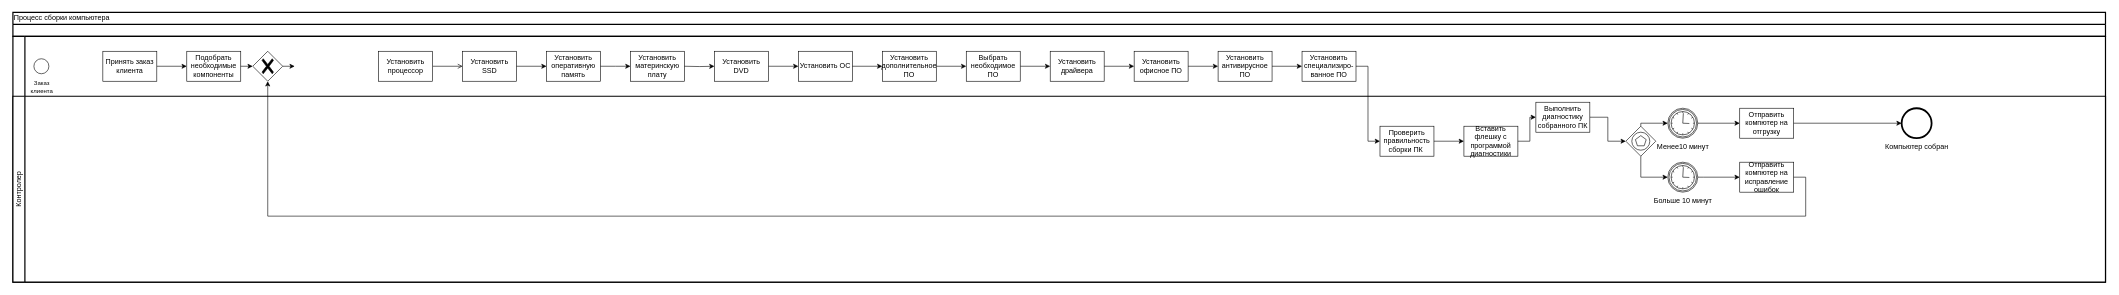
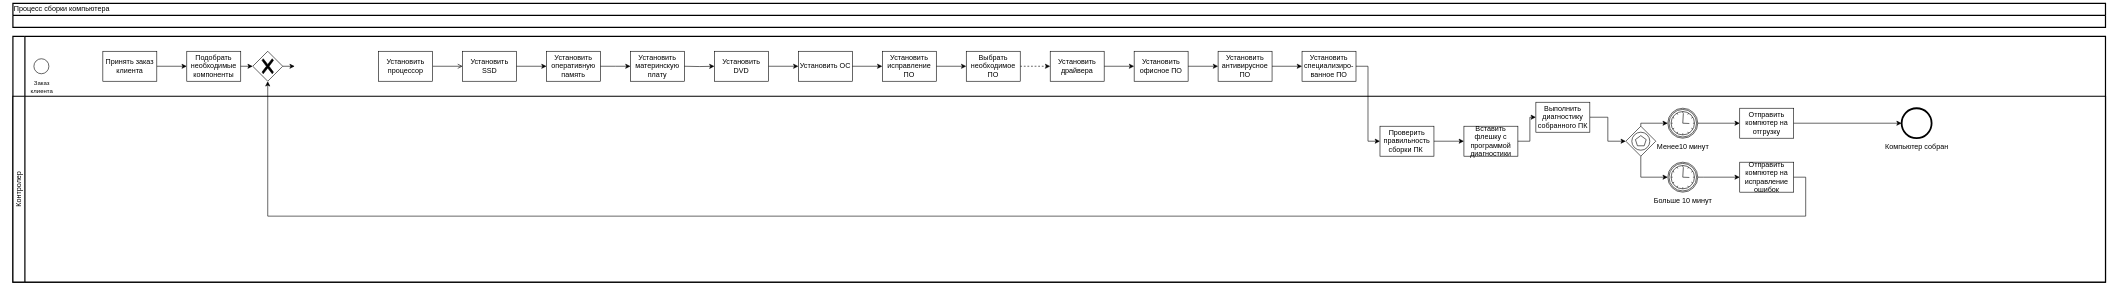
  <mxCell id="0" />
  <mxCell id="1" parent="0" />
- <mxCell id="2" value="Процесс сборки компьютера" style="swimlane;html=1;startSize=20;fontStyle=0;collapsible=0;horizontal=1;swimlaneLine=1;strokeWidth=2;swimlaneFillColor=#ffffff;whiteSpace=wrap;align=left;" parent="1" vertex="1"><mxGeometry x="20" y="20" width="3490" height="40" as="geometry" /></mxCell>
+ <mxCell id="2" value="Процесс сборки компьютера" style="swimlane;html=1;startSize=20;fontStyle=0;collapsible=0;horizontal=1;swimlaneLine=1;strokeWidth=2;swimlaneFillColor=#ffffff;whiteSpace=wrap;align=left;" parent="1" vertex="1"><mxGeometry x="20" y="5" width="3490" height="40" as="geometry" /></mxCell>
  <mxCell id="3" value="Мастер" style="swimlane;html=1;startSize=20;fontStyle=0;collapsible=0;horizontal=0;swimlaneLine=1;swimlaneFillColor=#ffffff;strokeWidth=2;whiteSpace=wrap;" parent="1" vertex="1"><mxGeometry x="20" y="60" width="3490" height="410" as="geometry" /></mxCell>
  <mxCell id="4" value="&lt;font size=&quot;1&quot;&gt;Заказ&lt;/font&gt;&lt;div&gt;&lt;font size=&quot;1&quot;&gt;клиента&lt;/font&gt;&lt;/div&gt;" style="points=[[0.145,0.145,0],[0.5,0,0],[0.855,0.145,0],[1,0.5,0],[0.855,0.855,0],[0.5,1,0],[0.145,0.855,0],[0,0.5,0]];shape=mxgraph.bpmn.event;html=1;verticalLabelPosition=bottom;labelBackgroundColor=#ffffff;verticalAlign=top;align=center;perimeter=ellipsePerimeter;outlineConnect=0;aspect=fixed;outline=standard;symbol=general;" parent="3" vertex="1"><mxGeometry x="35" y="37.5" width="25" height="25" as="geometry" /></mxCell>
  <mxCell id="5" style="edgeStyle=orthogonalEdgeStyle;rounded=0;orthogonalLoop=1;jettySize=auto;html=1;exitX=1;exitY=0.5;exitDx=0;exitDy=0;exitPerimeter=0;" parent="3" source="6" target="7" edge="1"><mxGeometry relative="1" as="geometry" /></mxCell>
  <mxCell id="6" value="Принять заказ клиента" style="points=[[0.25,0,0],[0.5,0,0],[0.75,0,0],[1,0.25,0],[1,0.5,0],[1,0.75,0],[0.75,1,0],[0.5,1,0],[0.25,1,0],[0,0.75,0],[0,0.5,0],[0,0.25,0]];shape=mxgraph.bpmn.task2;whiteSpace=wrap;rectStyle=rounded;size=10;html=1;container=1;expand=0;collapsible=0;taskMarker=abstract;" parent="3" vertex="1"><mxGeometry x="150" y="25" width="90" height="50" as="geometry" /></mxCell>
  <mxCell id="7" value="Подобрать необходимые компоненты" style="points=[[0.25,0,0],[0.5,0,0],[0.75,0,0],[1,0.25,0],[1,0.5,0],[1,0.75,0],[0.75,1,0],[0.5,1,0],[0.25,1,0],[0,0.75,0],[0,0.5,0],[0,0.25,0]];shape=mxgraph.bpmn.task2;whiteSpace=wrap;rectStyle=rounded;size=10;html=1;container=1;expand=0;collapsible=0;taskMarker=abstract;" parent="3" vertex="1"><mxGeometry x="290" y="25" width="90" height="50" as="geometry" /></mxCell>
  <mxCell id="8" style="edgeStyle=orthogonalEdgeStyle;rounded=0;orthogonalLoop=1;jettySize=auto;html=1;exitX=1;exitY=0.5;exitDx=0;exitDy=0;exitPerimeter=0;entryX=0;entryY=0.5;entryDx=0;entryDy=0;entryPerimeter=0;" parent="3" source="49" edge="1"><mxGeometry relative="1" as="geometry"><mxPoint x="470" y="50" as="targetPoint" /></mxGeometry></mxCell>
  <mxCell id="9" value="Установить материнскую плату" style="points=[[0.25,0,0],[0.5,0,0],[0.75,0,0],[1,0.25,0],[1,0.5,0],[1,0.75,0],[0.75,1,0],[0.5,1,0],[0.25,1,0],[0,0.75,0],[0,0.5,0],[0,0.25,0]];shape=mxgraph.bpmn.task2;whiteSpace=wrap;rectStyle=rounded;size=10;html=1;container=1;expand=0;collapsible=0;taskMarker=abstract;" parent="3" vertex="1"><mxGeometry x="1030" y="25" width="90" height="50" as="geometry" /></mxCell>
  <mxCell id="10" value="Установить SSD" style="points=[[0.25,0,0],[0.5,0,0],[0.75,0,0],[1,0.25,0],[1,0.5,0],[1,0.75,0],[0.75,1,0],[0.5,1,0],[0.25,1,0],[0,0.75,0],[0,0.5,0],[0,0.25,0]];shape=mxgraph.bpmn.task2;whiteSpace=wrap;rectStyle=rounded;size=10;html=1;container=1;expand=0;collapsible=0;taskMarker=abstract;" parent="3" vertex="1"><mxGeometry x="750" y="25" width="90" height="50" as="geometry" /></mxCell>
  <mxCell id="11" value="Установить оперативную память" style="points=[[0.25,0,0],[0.5,0,0],[0.75,0,0],[1,0.25,0],[1,0.5,0],[1,0.75,0],[0.75,1,0],[0.5,1,0],[0.25,1,0],[0,0.75,0],[0,0.5,0],[0,0.25,0]];shape=mxgraph.bpmn.task2;whiteSpace=wrap;rectStyle=rounded;size=10;html=1;container=1;expand=0;collapsible=0;taskMarker=abstract;" parent="3" vertex="1"><mxGeometry x="890" y="25" width="90" height="50" as="geometry" /></mxCell>
  <mxCell id="12" style="edgeStyle=orthogonalEdgeStyle;rounded=0;orthogonalLoop=1;jettySize=auto;html=1;exitX=1;exitY=0.5;exitDx=0;exitDy=0;exitPerimeter=0;entryX=0;entryY=0.5;entryDx=0;entryDy=0;entryPerimeter=0;" parent="3" source="10" target="11" edge="1"><mxGeometry relative="1" as="geometry" /></mxCell>
  <mxCell id="13" style="edgeStyle=orthogonalEdgeStyle;rounded=0;orthogonalLoop=1;jettySize=auto;html=1;" parent="3" target="15" edge="1"><mxGeometry relative="1" as="geometry"><mxPoint x="1120" y="50" as="sourcePoint" /></mxGeometry></mxCell>
  <mxCell id="14" style="edgeStyle=orthogonalEdgeStyle;rounded=0;orthogonalLoop=1;jettySize=auto;html=1;" parent="3" source="15" target="16" edge="1"><mxGeometry relative="1" as="geometry" /></mxCell>
  <mxCell id="15" value="Установить DVD" style="points=[[0.25,0,0],[0.5,0,0],[0.75,0,0],[1,0.25,0],[1,0.5,0],[1,0.75,0],[0.75,1,0],[0.5,1,0],[0.25,1,0],[0,0.75,0],[0,0.5,0],[0,0.25,0]];shape=mxgraph.bpmn.task2;whiteSpace=wrap;rectStyle=rounded;size=10;html=1;container=1;expand=0;collapsible=0;taskMarker=abstract;" parent="3" vertex="1"><mxGeometry x="1170" y="25" width="90" height="50" as="geometry" /></mxCell>
  <mxCell id="16" value="Установить ОС" style="points=[[0.25,0,0],[0.5,0,0],[0.75,0,0],[1,0.25,0],[1,0.5,0],[1,0.75,0],[0.75,1,0],[0.5,1,0],[0.25,1,0],[0,0.75,0],[0,0.5,0],[0,0.25,0]];shape=mxgraph.bpmn.task2;whiteSpace=wrap;rectStyle=rounded;size=10;html=1;container=1;expand=0;collapsible=0;taskMarker=abstract;" parent="3" vertex="1"><mxGeometry x="1310" y="25" width="90" height="50" as="geometry" /></mxCell>
  <mxCell id="17" style="edgeStyle=orthogonalEdgeStyle;rounded=0;orthogonalLoop=1;jettySize=auto;html=1;entryX=0;entryY=0.5;entryDx=0;entryDy=0;entryPerimeter=0;" parent="3" source="11" edge="1"><mxGeometry relative="1" as="geometry"><mxPoint x="1030" y="50" as="targetPoint" /></mxGeometry></mxCell>
  <mxCell id="18" value="Проверить правильность сборки ПК" style="points=[[0.25,0,0],[0.5,0,0],[0.75,0,0],[1,0.25,0],[1,0.5,0],[1,0.75,0],[0.75,1,0],[0.5,1,0],[0.25,1,0],[0,0.75,0],[0,0.5,0],[0,0.25,0]];shape=mxgraph.bpmn.task2;whiteSpace=wrap;rectStyle=rounded;size=10;html=1;container=1;expand=0;collapsible=0;taskMarker=abstract;" parent="3" vertex="1"><mxGeometry x="1590" y="130" width="90" height="50" as="geometry" /></mxCell>
  <mxCell id="19" value="Контролер" style="swimlane;html=1;startSize=20;fontStyle=0;collapsible=0;horizontal=0;swimlaneLine=1;swimlaneFillColor=#ffffff;strokeWidth=2;whiteSpace=wrap;" parent="3" vertex="1"><mxGeometry y="100" width="3490" height="310" as="geometry" /></mxCell>
  <mxCell id="20" value="Проверить правильность сборки ПК&amp;nbsp;" style="points=[[0.25,0,0],[0.5,0,0],[0.75,0,0],[1,0.25,0],[1,0.5,0],[1,0.75,0],[0.75,1,0],[0.5,1,0],[0.25,1,0],[0,0.75,0],[0,0.5,0],[0,0.25,0]];shape=mxgraph.bpmn.task2;whiteSpace=wrap;rectStyle=rounded;size=10;html=1;container=1;expand=0;collapsible=0;taskMarker=abstract;" parent="19" vertex="1"><mxGeometry x="2280" y="50" width="90" height="50" as="geometry" /></mxCell>
  <mxCell id="21" value="Компьютер собран" style="points=[[0.145,0.145,0],[0.5,0,0],[0.855,0.145,0],[1,0.5,0],[0.855,0.855,0],[0.5,1,0],[0.145,0.855,0],[0,0.5,0]];shape=mxgraph.bpmn.event;html=1;verticalLabelPosition=bottom;labelBackgroundColor=#ffffff;verticalAlign=top;align=center;perimeter=ellipsePerimeter;outlineConnect=0;aspect=fixed;outline=end;symbol=terminate2;" parent="19" vertex="1"><mxGeometry x="3150" y="20" width="50" height="50" as="geometry" /></mxCell>
  <mxCell id="22" value="Вставить флешку с программой диагностики" style="points=[[0.25,0,0],[0.5,0,0],[0.75,0,0],[1,0.25,0],[1,0.5,0],[1,0.75,0],[0.75,1,0],[0.5,1,0],[0.25,1,0],[0,0.75,0],[0,0.5,0],[0,0.25,0]];shape=mxgraph.bpmn.task2;whiteSpace=wrap;rectStyle=rounded;size=10;html=1;container=1;expand=0;collapsible=0;taskMarker=abstract;" parent="19" vertex="1"><mxGeometry x="2420" y="50" width="90" height="50" as="geometry" /></mxCell>
  <mxCell id="23" style="edgeStyle=orthogonalEdgeStyle;rounded=0;orthogonalLoop=1;jettySize=auto;html=1;entryX=0;entryY=0.5;entryDx=0;entryDy=0;entryPerimeter=0;" parent="19" source="24" target="28" edge="1"><mxGeometry relative="1" as="geometry"><mxPoint x="2690" y="50" as="targetPoint" /></mxGeometry></mxCell>
  <mxCell id="24" value="Выполнить диагностику собранного ПК" style="points=[[0.25,0,0],[0.5,0,0],[0.75,0,0],[1,0.25,0],[1,0.5,0],[1,0.75,0],[0.75,1,0],[0.5,1,0],[0.25,1,0],[0,0.75,0],[0,0.5,0],[0,0.25,0]];shape=mxgraph.bpmn.task2;whiteSpace=wrap;rectStyle=rounded;size=10;html=1;container=1;expand=0;collapsible=0;taskMarker=abstract;" parent="19" vertex="1"><mxGeometry x="2540" y="10" width="90" height="50" as="geometry" /></mxCell>
  <mxCell id="25" style="edgeStyle=orthogonalEdgeStyle;rounded=0;orthogonalLoop=1;jettySize=auto;html=1;entryX=0;entryY=0.5;entryDx=0;entryDy=0;entryPerimeter=0;" parent="19" source="20" target="22" edge="1"><mxGeometry relative="1" as="geometry" /></mxCell>
  <mxCell id="26" value="" style="edgeStyle=orthogonalEdgeStyle;rounded=0;orthogonalLoop=1;jettySize=auto;html=1;entryX=0;entryY=0.5;entryDx=0;entryDy=0;entryPerimeter=0;" parent="19" source="22" target="24" edge="1"><mxGeometry relative="1" as="geometry"><mxPoint x="2710" y="470" as="sourcePoint" /><mxPoint x="2540" y="50.0" as="targetPoint" /></mxGeometry></mxCell>
  <mxCell id="27" style="edgeStyle=orthogonalEdgeStyle;rounded=0;orthogonalLoop=1;jettySize=auto;html=1;entryX=0;entryY=0.5;entryDx=0;entryDy=0;entryPerimeter=0;exitX=1;exitY=0.5;exitDx=0;exitDy=0;exitPerimeter=0;" parent="19" source="32" target="29" edge="1"><mxGeometry relative="1" as="geometry"><mxPoint x="2730" y="160" as="targetPoint" /><Array as="points"><mxPoint x="2820" y="135" /><mxPoint x="2820" y="135" /></Array></mxGeometry></mxCell>
  <mxCell id="28" value="" style="points=[[0.25,0.25,0],[0.5,0,0],[0.75,0.25,0],[1,0.5,0],[0.75,0.75,0],[0.5,1,0],[0.25,0.75,0],[0,0.5,0]];shape=mxgraph.bpmn.gateway2;html=1;verticalLabelPosition=bottom;labelBackgroundColor=#ffffff;verticalAlign=top;align=center;perimeter=rhombusPerimeter;outlineConnect=0;outline=standard;symbol=multiple;" parent="19" vertex="1"><mxGeometry x="2690" y="50" width="50" height="50" as="geometry" /></mxCell>
  <mxCell id="29" value="Отправить компютер на исправление ошибок" style="points=[[0.25,0,0],[0.5,0,0],[0.75,0,0],[1,0.25,0],[1,0.5,0],[1,0.75,0],[0.75,1,0],[0.5,1,0],[0.25,1,0],[0,0.75,0],[0,0.5,0],[0,0.25,0]];shape=mxgraph.bpmn.task2;whiteSpace=wrap;rectStyle=rounded;size=10;html=1;container=1;expand=0;collapsible=0;taskMarker=abstract;" parent="19" vertex="1"><mxGeometry x="2880" y="110" width="90" height="50" as="geometry" /></mxCell>
  <mxCell id="30" value="Менее10 минут" style="points=[[0.145,0.145,0],[0.5,0,0],[0.855,0.145,0],[1,0.5,0],[0.855,0.855,0],[0.5,1,0],[0.145,0.855,0],[0,0.5,0]];shape=mxgraph.bpmn.event;html=1;verticalLabelPosition=bottom;labelBackgroundColor=#ffffff;verticalAlign=top;align=center;perimeter=ellipsePerimeter;outlineConnect=0;aspect=fixed;outline=catching;symbol=timer;" vertex="1" parent="19"><mxGeometry x="2760" y="20" width="50" height="50" as="geometry" /></mxCell>
  <mxCell id="31" value="" style="edgeStyle=orthogonalEdgeStyle;rounded=0;orthogonalLoop=1;jettySize=auto;html=1;entryX=0;entryY=0.5;entryDx=0;entryDy=0;entryPerimeter=0;exitX=0.5;exitY=1;exitDx=0;exitDy=0;exitPerimeter=0;" edge="1" parent="19" source="28" target="32"><mxGeometry relative="1" as="geometry"><mxPoint x="3080" y="555" as="targetPoint" /><mxPoint x="2915" y="520" as="sourcePoint" /></mxGeometry></mxCell>
  <mxCell id="32" value="Больше 10 минут" style="points=[[0.145,0.145,0],[0.5,0,0],[0.855,0.145,0],[1,0.5,0],[0.855,0.855,0],[0.5,1,0],[0.145,0.855,0],[0,0.5,0]];shape=mxgraph.bpmn.event;html=1;verticalLabelPosition=bottom;labelBackgroundColor=#ffffff;verticalAlign=top;align=center;perimeter=ellipsePerimeter;outlineConnect=0;aspect=fixed;outline=catching;symbol=timer;" vertex="1" parent="19"><mxGeometry x="2760" y="110" width="50" height="50" as="geometry" /></mxCell>
  <mxCell id="33" value="Отправить компютер на отгрузку" style="points=[[0.25,0,0],[0.5,0,0],[0.75,0,0],[1,0.25,0],[1,0.5,0],[1,0.75,0],[0.75,1,0],[0.5,1,0],[0.25,1,0],[0,0.75,0],[0,0.5,0],[0,0.25,0]];shape=mxgraph.bpmn.task2;whiteSpace=wrap;rectStyle=rounded;size=10;html=1;container=1;expand=0;collapsible=0;taskMarker=abstract;" vertex="1" parent="19"><mxGeometry x="2880" y="20" width="90" height="50" as="geometry" /></mxCell>
  <mxCell id="34" style="edgeStyle=orthogonalEdgeStyle;rounded=0;orthogonalLoop=1;jettySize=auto;html=1;exitX=0.5;exitY=0;exitDx=0;exitDy=0;exitPerimeter=0;entryX=0;entryY=0.5;entryDx=0;entryDy=0;entryPerimeter=0;" edge="1" parent="19" source="28" target="30"><mxGeometry relative="1" as="geometry"><Array as="points"><mxPoint x="2715" y="45" /></Array></mxGeometry></mxCell>
  <mxCell id="35" style="edgeStyle=orthogonalEdgeStyle;rounded=0;orthogonalLoop=1;jettySize=auto;html=1;exitX=1;exitY=0.5;exitDx=0;exitDy=0;exitPerimeter=0;entryX=0;entryY=0.5;entryDx=0;entryDy=0;entryPerimeter=0;" edge="1" parent="19" source="30" target="33"><mxGeometry relative="1" as="geometry" /></mxCell>
  <mxCell id="36" style="edgeStyle=orthogonalEdgeStyle;rounded=0;orthogonalLoop=1;jettySize=auto;html=1;exitX=1;exitY=0.5;exitDx=0;exitDy=0;exitPerimeter=0;entryX=0;entryY=0.5;entryDx=0;entryDy=0;entryPerimeter=0;" edge="1" parent="19" source="33" target="21"><mxGeometry relative="1" as="geometry" /></mxCell>
  <mxCell id="37" style="edgeStyle=orthogonalEdgeStyle;rounded=0;orthogonalLoop=1;jettySize=auto;html=1;exitX=1;exitY=0.5;exitDx=0;exitDy=0;exitPerimeter=0;" parent="3" source="40" target="41" edge="1"><mxGeometry relative="1" as="geometry" /></mxCell>
- <mxCell id="38" style="edgeStyle=orthogonalEdgeStyle;rounded=0;orthogonalLoop=1;jettySize=auto;html=1;exitX=1;exitY=0.5;exitDx=0;exitDy=0;exitPerimeter=0;entryX=0;entryY=0.5;entryDx=0;entryDy=0;entryPerimeter=0;" parent="3" source="41" target="42" edge="1"><mxGeometry relative="1" as="geometry" /></mxCell>
+ <mxCell id="38" style="edgeStyle=orthogonalEdgeStyle;rounded=0;orthogonalLoop=1;jettySize=auto;html=1;exitX=1;exitY=0.5;exitDx=0;exitDy=0;exitPerimeter=0;entryX=0;entryY=0.5;entryDx=0;entryDy=0;entryPerimeter=0;dashed=1;" parent="3" source="41" target="42" edge="1"><mxGeometry relative="1" as="geometry" /></mxCell>
  <mxCell id="39" style="edgeStyle=orthogonalEdgeStyle;rounded=0;orthogonalLoop=1;jettySize=auto;html=1;exitX=1;exitY=0.5;exitDx=0;exitDy=0;exitPerimeter=0;entryX=0;entryY=0.5;entryDx=0;entryDy=0;entryPerimeter=0;" parent="3" source="42" target="43" edge="1"><mxGeometry relative="1" as="geometry" /></mxCell>
- <mxCell id="40" value="Установить дополнительное ПО" style="points=[[0.25,0,0],[0.5,0,0],[0.75,0,0],[1,0.25,0],[1,0.5,0],[1,0.75,0],[0.75,1,0],[0.5,1,0],[0.25,1,0],[0,0.75,0],[0,0.5,0],[0,0.25,0]];shape=mxgraph.bpmn.task2;whiteSpace=wrap;rectStyle=rounded;size=10;html=1;container=1;expand=0;collapsible=0;taskMarker=abstract;" parent="3" vertex="1"><mxGeometry x="1450" y="25" width="90" height="50" as="geometry" /></mxCell>
+ <mxCell id="40" value="Установить исправление ПО" style="points=[[0.25,0,0],[0.5,0,0],[0.75,0,0],[1,0.25,0],[1,0.5,0],[1,0.75,0],[0.75,1,0],[0.5,1,0],[0.25,1,0],[0,0.75,0],[0,0.5,0],[0,0.25,0]];shape=mxgraph.bpmn.task2;whiteSpace=wrap;rectStyle=rounded;size=10;html=1;container=1;expand=0;collapsible=0;taskMarker=abstract;" parent="3" vertex="1"><mxGeometry x="1450" y="25" width="90" height="50" as="geometry" /></mxCell>
  <mxCell id="41" value="Выбрать необходимое ПО" style="points=[[0.25,0,0],[0.5,0,0],[0.75,0,0],[1,0.25,0],[1,0.5,0],[1,0.75,0],[0.75,1,0],[0.5,1,0],[0.25,1,0],[0,0.75,0],[0,0.5,0],[0,0.25,0]];shape=mxgraph.bpmn.task2;whiteSpace=wrap;rectStyle=rounded;size=10;html=1;container=1;expand=0;collapsible=0;taskMarker=abstract;" parent="3" vertex="1"><mxGeometry x="1590" y="25" width="90" height="50" as="geometry" /></mxCell>
  <mxCell id="42" value="Установить драйвера" style="points=[[0.25,0,0],[0.5,0,0],[0.75,0,0],[1,0.25,0],[1,0.5,0],[1,0.75,0],[0.75,1,0],[0.5,1,0],[0.25,1,0],[0,0.75,0],[0,0.5,0],[0,0.25,0]];shape=mxgraph.bpmn.task2;whiteSpace=wrap;rectStyle=rounded;size=10;html=1;container=1;expand=0;collapsible=0;taskMarker=abstract;" parent="3" vertex="1"><mxGeometry x="1730" y="25" width="90" height="50" as="geometry" /></mxCell>
  <mxCell id="43" value="Установить офисное ПО" style="points=[[0.25,0,0],[0.5,0,0],[0.75,0,0],[1,0.25,0],[1,0.5,0],[1,0.75,0],[0.75,1,0],[0.5,1,0],[0.25,1,0],[0,0.75,0],[0,0.5,0],[0,0.25,0]];shape=mxgraph.bpmn.task2;whiteSpace=wrap;rectStyle=rounded;size=10;html=1;container=1;expand=0;collapsible=0;taskMarker=abstract;" parent="3" vertex="1"><mxGeometry x="1870" y="25" width="90" height="50" as="geometry" /></mxCell>
  <mxCell id="44" value="Установить антивирусное ПО" style="points=[[0.25,0,0],[0.5,0,0],[0.75,0,0],[1,0.25,0],[1,0.5,0],[1,0.75,0],[0.75,1,0],[0.5,1,0],[0.25,1,0],[0,0.75,0],[0,0.5,0],[0,0.25,0]];shape=mxgraph.bpmn.task2;whiteSpace=wrap;rectStyle=rounded;size=10;html=1;container=1;expand=0;collapsible=0;taskMarker=abstract;" parent="3" vertex="1"><mxGeometry x="2010" y="25" width="90" height="50" as="geometry" /></mxCell>
  <mxCell id="45" style="edgeStyle=orthogonalEdgeStyle;rounded=0;orthogonalLoop=1;jettySize=auto;html=1;exitX=1;exitY=0.5;exitDx=0;exitDy=0;exitPerimeter=0;entryX=0;entryY=0.5;entryDx=0;entryDy=0;entryPerimeter=0;" parent="3" source="43" target="44" edge="1"><mxGeometry relative="1" as="geometry" /></mxCell>
  <mxCell id="46" value="Установить специализиро-ванное ПО" style="points=[[0.25,0,0],[0.5,0,0],[0.75,0,0],[1,0.25,0],[1,0.5,0],[1,0.75,0],[0.75,1,0],[0.5,1,0],[0.25,1,0],[0,0.75,0],[0,0.5,0],[0,0.25,0]];shape=mxgraph.bpmn.task2;whiteSpace=wrap;rectStyle=rounded;size=10;html=1;container=1;expand=0;collapsible=0;taskMarker=abstract;" parent="3" vertex="1"><mxGeometry x="2150" y="25" width="90" height="50" as="geometry" /></mxCell>
  <mxCell id="47" style="edgeStyle=orthogonalEdgeStyle;rounded=0;orthogonalLoop=1;jettySize=auto;html=1;exitX=1;exitY=0.5;exitDx=0;exitDy=0;exitPerimeter=0;entryX=0;entryY=0.5;entryDx=0;entryDy=0;entryPerimeter=0;" parent="3" source="44" target="46" edge="1"><mxGeometry relative="1" as="geometry" /></mxCell>
  <mxCell id="48" style="edgeStyle=orthogonalEdgeStyle;rounded=0;orthogonalLoop=1;jettySize=auto;html=1;exitX=1;exitY=0.5;exitDx=0;exitDy=0;exitPerimeter=0;entryX=0;entryY=0.5;entryDx=0;entryDy=0;entryPerimeter=0;" parent="3" source="46" target="20" edge="1"><mxGeometry relative="1" as="geometry"><mxPoint x="2650" y="50" as="targetPoint" /></mxGeometry></mxCell>
  <mxCell id="49" value="" style="points=[[0.25,0.25,0],[0.5,0,0],[0.75,0.25,0],[1,0.5,0],[0.75,0.75,0],[0.5,1,0],[0.25,0.75,0],[0,0.5,0]];shape=mxgraph.bpmn.gateway2;html=1;verticalLabelPosition=bottom;labelBackgroundColor=#ffffff;verticalAlign=top;align=center;perimeter=rhombusPerimeter;outlineConnect=0;outline=none;symbol=none;gwType=exclusive;" parent="3" vertex="1"><mxGeometry x="400" y="25" width="50" height="50" as="geometry" /></mxCell>
  <mxCell id="50" value="" style="edgeStyle=orthogonalEdgeStyle;rounded=0;orthogonalLoop=1;jettySize=auto;html=1;exitX=1;exitY=0.5;exitDx=0;exitDy=0;exitPerimeter=0;entryX=0;entryY=0.5;entryDx=0;entryDy=0;entryPerimeter=0;" parent="3" source="7" target="49" edge="1"><mxGeometry relative="1" as="geometry"><mxPoint x="580" y="370" as="sourcePoint" /><mxPoint x="670" y="370" as="targetPoint" /></mxGeometry></mxCell>
  <mxCell id="51" style="edgeStyle=orthogonalEdgeStyle;rounded=0;orthogonalLoop=1;jettySize=auto;html=1;exitX=1;exitY=0.5;exitDx=0;exitDy=0;exitPerimeter=0;entryX=0;entryY=0.5;entryDx=0;entryDy=0;entryPerimeter=0;" parent="3" source="16" target="40" edge="1"><mxGeometry relative="1" as="geometry" /></mxCell>
  <mxCell id="52" style="edgeStyle=orthogonalEdgeStyle;rounded=0;orthogonalLoop=1;jettySize=auto;html=1;endArrow=open;" parent="3" source="53" target="10" edge="1"><mxGeometry relative="1" as="geometry" /></mxCell>
  <mxCell id="53" value="Установить процессор" style="points=[[0.25,0,0],[0.5,0,0],[0.75,0,0],[1,0.25,0],[1,0.5,0],[1,0.75,0],[0.75,1,0],[0.5,1,0],[0.25,1,0],[0,0.75,0],[0,0.5,0],[0,0.25,0]];shape=mxgraph.bpmn.task2;whiteSpace=wrap;rectStyle=rounded;size=10;html=1;container=1;expand=0;collapsible=0;taskMarker=abstract;" parent="3" vertex="1"><mxGeometry x="610" y="25" width="90" height="50" as="geometry" /></mxCell>
  <mxCell id="54" style="edgeStyle=orthogonalEdgeStyle;rounded=0;orthogonalLoop=1;jettySize=auto;html=1;exitX=1;exitY=0.5;exitDx=0;exitDy=0;exitPerimeter=0;entryX=0.5;entryY=1;entryDx=0;entryDy=0;entryPerimeter=0;" parent="3" source="29" target="49" edge="1"><mxGeometry relative="1" as="geometry"><Array as="points"><mxPoint x="2990" y="235" /><mxPoint x="2990" y="300" /><mxPoint x="425" y="300" /></Array></mxGeometry></mxCell>
